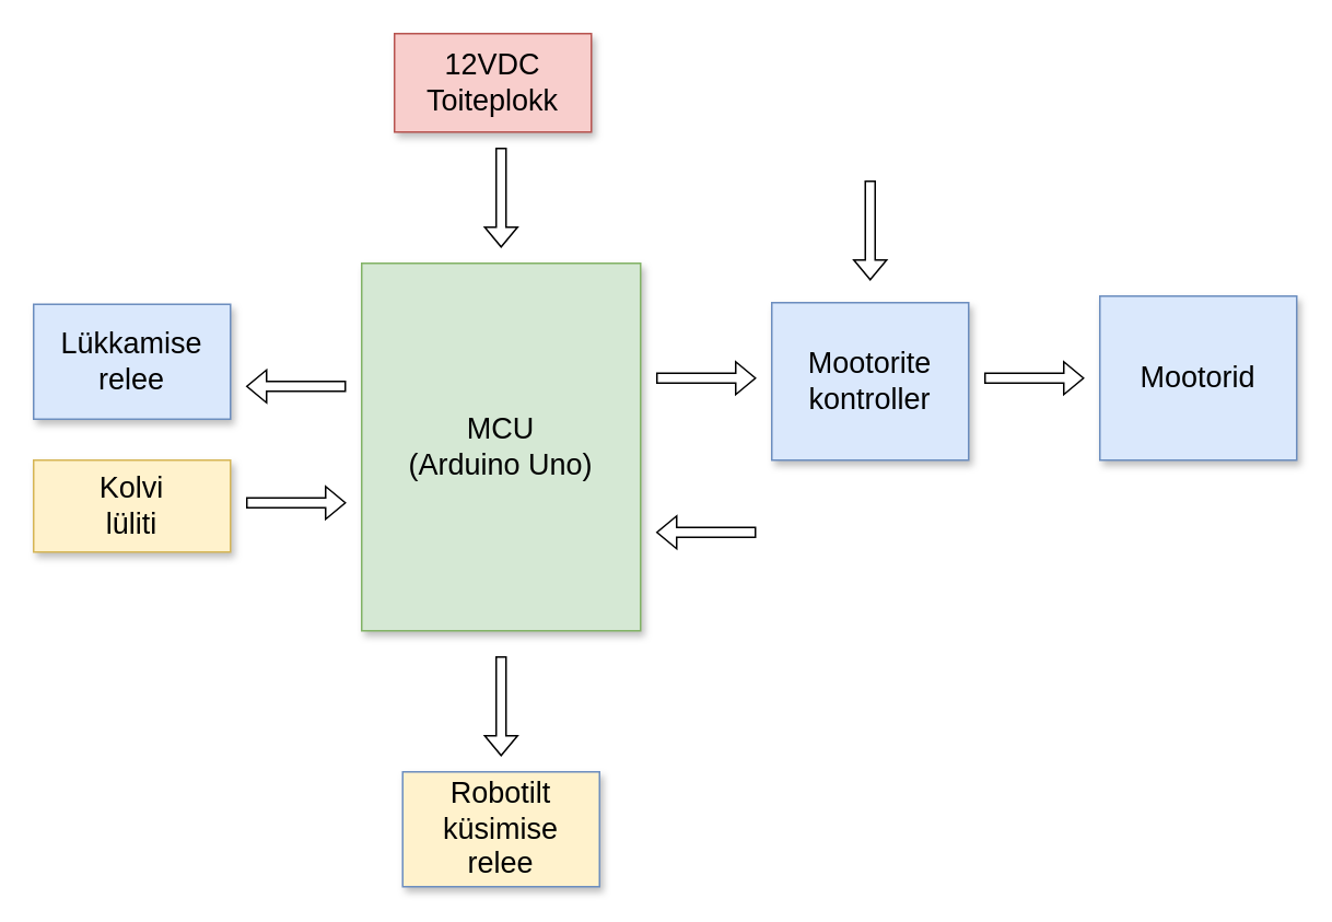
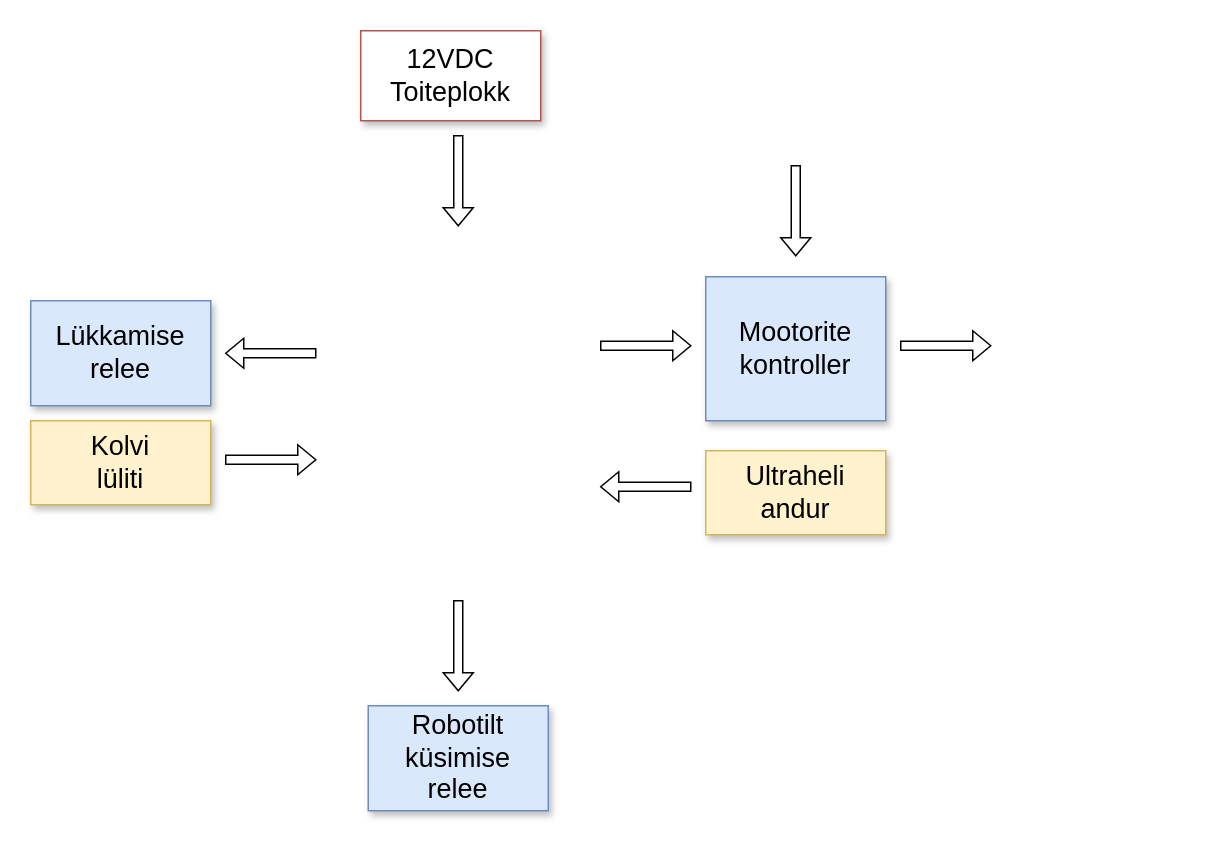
  <mxCell id="0" style=";html=1;" />
  <mxCell id="1" style=";html=1;" parent="0" />
- <mxCell id="2" value="MCU&lt;div&gt;(Arduino Uno)&lt;/div&gt;" style="whiteSpace=wrap;html=1;shadow=1;fontSize=18;fillColor=#d5e8d4;strokeColor=#82b366;" vertex="1" parent="1"><mxGeometry x="220" y="160" width="170" height="224" as="geometry" /></mxCell>
- <mxCell id="3" value="12VDC Toiteplokk" style="whiteSpace=wrap;html=1;shadow=1;fontSize=18;fillColor=#f8cecc;strokeColor=#b85450;" vertex="1" parent="1"><mxGeometry x="240" y="20" width="120" height="60" as="geometry" /></mxCell>
+ <mxCell id="3" value="12VDC Toiteplokk" style="whiteSpace=wrap;html=1;shadow=1;fontSize=18;fillColor=#ffffff;strokeColor=#b85450;" vertex="1" parent="1"><mxGeometry x="240" y="20" width="120" height="60" as="geometry" /></mxCell>
  <mxCell id="4" value="Mootorite kontroller" style="whiteSpace=wrap;html=1;shadow=1;fontSize=18;fillColor=#dae8fc;strokeColor=#6c8ebf;" vertex="1" parent="1"><mxGeometry x="470" y="184" width="120" height="96" as="geometry" /></mxCell>
- <mxCell id="5" value="Mootorid" style="whiteSpace=wrap;html=1;shadow=1;fontSize=18;fillColor=#dae8fc;strokeColor=#6c8ebf;" vertex="1" parent="1"><mxGeometry x="670" y="180" width="120" height="100" as="geometry" /></mxCell>
  <mxCell id="6" value="Kolvi&lt;div&gt;lüliti&lt;/div&gt;" style="whiteSpace=wrap;html=1;shadow=1;fontSize=18;fillColor=#fff2cc;strokeColor=#d6b656;" vertex="1" parent="1"><mxGeometry x="20" y="280" width="120" height="56" as="geometry" /></mxCell>
  <mxCell id="7" style="edgeStyle=orthogonalEdgeStyle;rounded=0;orthogonalLoop=1;jettySize=auto;html=1;exitX=0.5;exitY=1;exitDx=0;exitDy=0;" edge="1" parent="1" source="6" target="6"><mxGeometry relative="1" as="geometry" /></mxCell>
- <mxCell id="9" value="Lükkamise&lt;div&gt;relee&lt;/div&gt;" style="whiteSpace=wrap;html=1;shadow=1;fontSize=18;fillColor=#dae8fc;strokeColor=#6c8ebf;" vertex="1" parent="1"><mxGeometry x="20" y="185" width="120" height="70" as="geometry" /></mxCell>
+ <mxCell id="8" value="Ultraheli&lt;div&gt;andur&lt;/div&gt;" style="whiteSpace=wrap;html=1;shadow=1;fontSize=18;fillColor=#fff2cc;strokeColor=#d6b656;" vertex="1" parent="1"><mxGeometry x="470" y="300" width="120" height="56" as="geometry" /></mxCell>
+ <mxCell id="9" value="Lükkamise&lt;div&gt;relee&lt;/div&gt;" style="whiteSpace=wrap;html=1;shadow=1;fontSize=18;fillColor=#dae8fc;strokeColor=#6c8ebf;" vertex="1" parent="1"><mxGeometry x="20" y="200" width="120" height="70" as="geometry" /></mxCell>
  <mxCell id="10" value="" style="shape=singleArrow;whiteSpace=wrap;html=1;" vertex="1" parent="1"><mxGeometry x="150" y="296" width="60" height="20" as="geometry" /></mxCell>
  <mxCell id="11" value="" style="shape=singleArrow;whiteSpace=wrap;html=1;rotation=-180;" vertex="1" parent="1"><mxGeometry x="150" y="225" width="60" height="20" as="geometry" /></mxCell>
  <mxCell id="12" value="" style="shape=singleArrow;whiteSpace=wrap;html=1;" vertex="1" parent="1"><mxGeometry x="600" y="220" width="60" height="20" as="geometry" /></mxCell>
  <mxCell id="13" value="" style="shape=singleArrow;whiteSpace=wrap;html=1;" vertex="1" parent="1"><mxGeometry x="400" y="220" width="60" height="20" as="geometry" /></mxCell>
  <mxCell id="14" value="" style="shape=singleArrow;whiteSpace=wrap;html=1;rotation=-180;" vertex="1" parent="1"><mxGeometry x="400" y="314" width="60" height="20" as="geometry" /></mxCell>
  <mxCell id="15" value="" style="shape=singleArrow;whiteSpace=wrap;html=1;rotation=90;" vertex="1" parent="1"><mxGeometry x="275" y="420" width="60" height="20" as="geometry" /></mxCell>
  <mxCell id="16" value="" style="shape=singleArrow;whiteSpace=wrap;html=1;rotation=90;" vertex="1" parent="1"><mxGeometry x="500" y="130" width="60" height="20" as="geometry" /></mxCell>
- <mxCell id="17" value="Robotilt&lt;div&gt;küsimise&lt;/div&gt;&lt;div&gt;relee&lt;/div&gt;" style="whiteSpace=wrap;html=1;shadow=1;fontSize=18;fillColor=#fff2cc;strokeColor=#6c8ebf;" vertex="1" parent="1"><mxGeometry x="245" y="470" width="120" height="70" as="geometry" /></mxCell>
+ <mxCell id="17" value="Robotilt&lt;div&gt;küsimise&lt;/div&gt;&lt;div&gt;relee&lt;/div&gt;" style="whiteSpace=wrap;html=1;shadow=1;fontSize=18;fillColor=#dae8fc;strokeColor=#6c8ebf;" vertex="1" parent="1"><mxGeometry x="245" y="470" width="120" height="70" as="geometry" /></mxCell>
  <mxCell id="18" value="" style="shape=singleArrow;whiteSpace=wrap;html=1;rotation=90;" vertex="1" parent="1"><mxGeometry x="275" y="110" width="60" height="20" as="geometry" /></mxCell>
